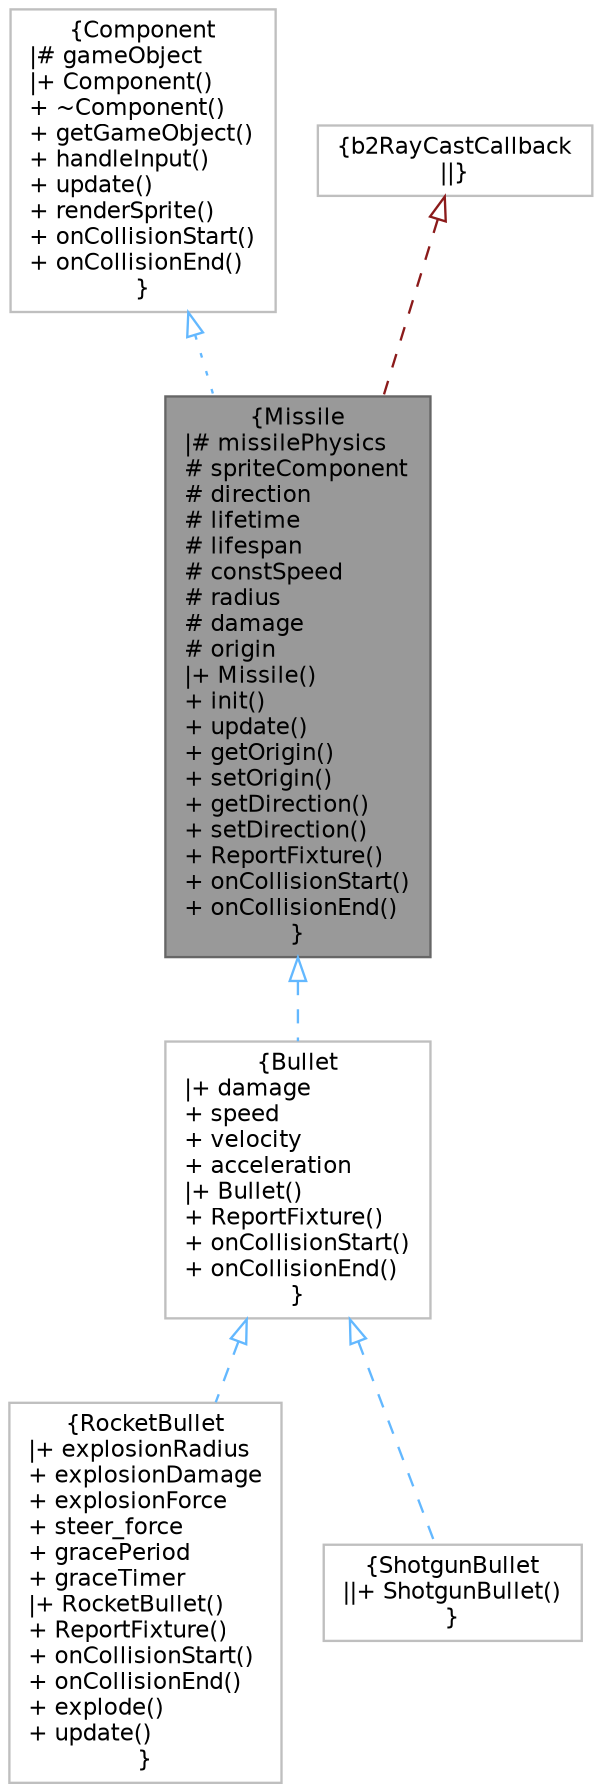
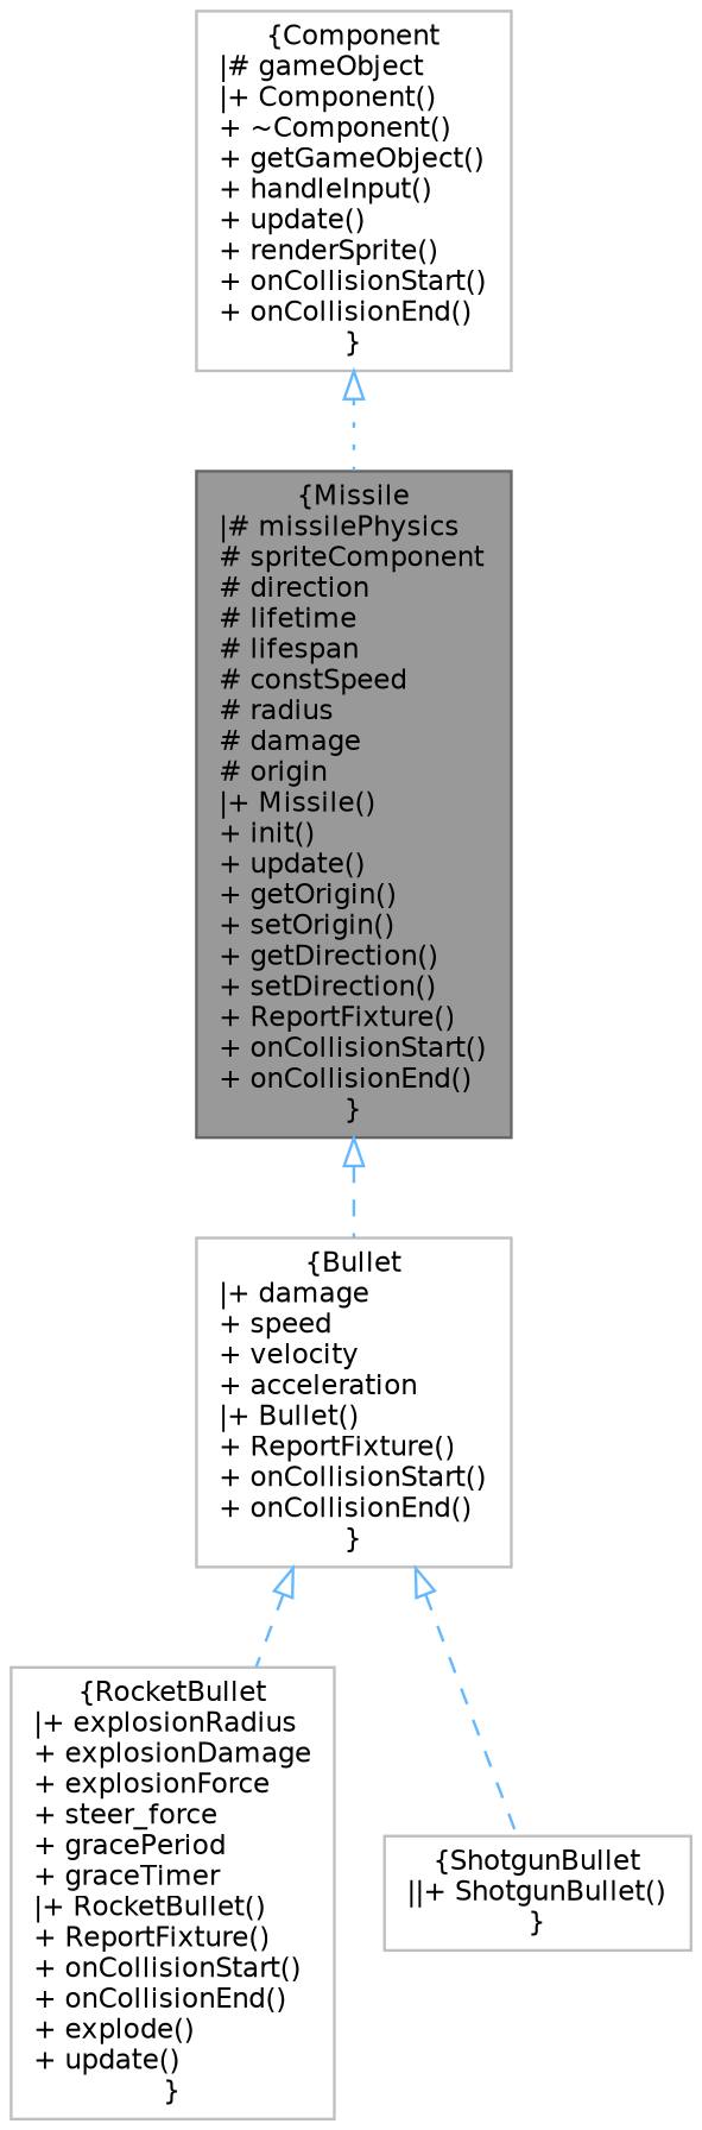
  digraph {
    node [color=grey75 fillcolor=white fontname=Helvetica fontsize=10 shape=box style=filled]
    edge [arrowtail=onormal color=steelblue1 dir=back fontname=Helvetica fontsize=10 labelfontname=Helvetica labelfontsize=10 style=dashed]
    n1 [color=gray40 fillcolor=grey60 fontcolor=black height=0.2 label="{Missile\n|# missilePhysics\l# spriteComponent\l# direction\l# lifetime\l# lifespan\l# constSpeed\l# radius\l# damage\l# origin\l|+ Missile()\l+ init()\l+ update()\l+ getOrigin()\l+ setOrigin()\l+ getDirection()\l+ setDirection()\l+ ReportFixture()\l+ onCollisionStart()\l+ onCollisionEnd()\l}" width=0.4]
    n2 [height=0.2 label="{Bullet\n|+ damage\l+ speed\l+ velocity\l+ acceleration\l|+ Bullet()\l+ ReportFixture()\l+ onCollisionStart()\l+ onCollisionEnd()\l}" width=0.4]
    n3 [height=0.2 label="{Component\n|# gameObject\l|+ Component()\l+ ~Component()\l+ getGameObject()\l+ handleInput()\l+ update()\l+ renderSprite()\l+ onCollisionStart()\l+ onCollisionEnd()\l}" width=0.4]
-   n4 [height=0.2 label="{b2RayCastCallback\n||}" width=0.4]
    n5 [height=0.2 label="{RocketBullet\n|+ explosionRadius\l+ explosionDamage\l+ explosionForce\l+ steer_force\l+ gracePeriod\l+ graceTimer\l|+ RocketBullet()\l+ ReportFixture()\l+ onCollisionStart()\l+ onCollisionEnd()\l+ explode()\l+ update()\l}" width=0.4]
    n6 [height=0.2 label="{ShotgunBullet\n||+ ShotgunBullet()\l}" width=0.4]
    n1 -> n2
    n2 -> n5
    n2 -> n6
    n3 -> n1 [style=dotted]
-   n4 -> n1 [color=firebrick4]
  }
